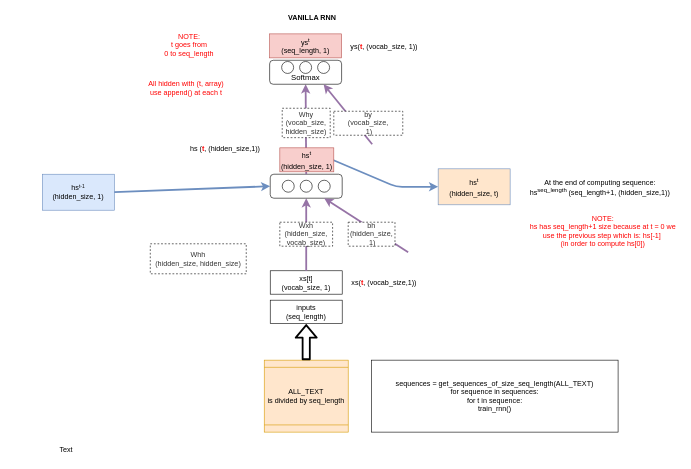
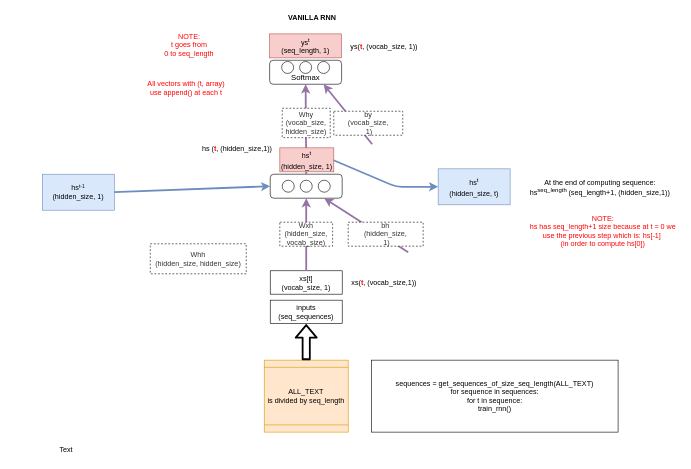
  <mxCell id="0" />
  <mxCell id="1" parent="0" />
  <mxCell id="2" value="xs[t]&lt;br&gt;(vocab_size, 1)" style="rounded=0;whiteSpace=wrap;html=1;" vertex="1" parent="1"><mxGeometry x="450" y="451" width="120" height="39" as="geometry" /></mxCell>
  <mxCell id="3" value="hs&lt;span style=&quot;font-size: 10px&quot;&gt;&lt;sup&gt;t-1&lt;/sup&gt;&lt;/span&gt;&lt;br&gt;(hidden_size, 1)" style="rounded=0;whiteSpace=wrap;html=1;fillColor=#dae8fc;strokeColor=#6c8ebf;" vertex="1" parent="1"><mxGeometry x="70" y="290" width="120" height="60" as="geometry" /></mxCell>
  <mxCell id="4" value="" style="endArrow=classic;html=1;entryX=0.5;entryY=1;entryDx=0;entryDy=0;exitX=0.5;exitY=0;exitDx=0;exitDy=0;fillColor=#e1d5e7;strokeColor=#9673a6;strokeWidth=3;" edge="1" parent="1" source="2" target="6"><mxGeometry x="0.008" width="50" height="50" relative="1" as="geometry"><mxPoint x="510" y="440" as="sourcePoint" /><mxPoint x="490" y="320" as="targetPoint" /><mxPoint as="offset" /></mxGeometry></mxCell>
  <mxCell id="5" value="" style="group" vertex="1" connectable="0" parent="1"><mxGeometry x="450" y="290" width="120" height="40" as="geometry" /></mxCell>
  <mxCell id="6" value="" style="rounded=1;whiteSpace=wrap;html=1;" vertex="1" parent="5"><mxGeometry width="120" height="40" as="geometry" /></mxCell>
  <mxCell id="7" value="" style="ellipse;whiteSpace=wrap;html=1;aspect=fixed;" vertex="1" parent="5"><mxGeometry x="20" y="10" width="20" height="20" as="geometry" /></mxCell>
  <mxCell id="8" value="" style="ellipse;whiteSpace=wrap;html=1;aspect=fixed;" vertex="1" parent="5"><mxGeometry x="50" y="10" width="20" height="20" as="geometry" /></mxCell>
  <mxCell id="9" value="" style="ellipse;whiteSpace=wrap;html=1;aspect=fixed;" vertex="1" parent="5"><mxGeometry x="80" y="10" width="20" height="20" as="geometry" /></mxCell>
  <mxCell id="10" value="" style="endArrow=classic;html=1;entryX=0.75;entryY=1;entryDx=0;entryDy=0;fillColor=#e1d5e7;strokeColor=#9673a6;strokeWidth=3;" edge="1" parent="1" target="6"><mxGeometry width="50" height="50" relative="1" as="geometry"><mxPoint x="680" y="420" as="sourcePoint" /><mxPoint x="660" y="400" as="targetPoint" /></mxGeometry></mxCell>
  <mxCell id="11" value="" style="endArrow=classic;html=1;fillColor=#dae8fc;strokeColor=#6c8ebf;exitX=1;exitY=0.5;exitDx=0;exitDy=0;strokeWidth=3;entryX=0;entryY=0.5;entryDx=0;entryDy=0;" edge="1" parent="1" source="3" target="6"><mxGeometry x="-0.188" y="110" width="50" height="50" relative="1" as="geometry"><mxPoint x="570" y="440" as="sourcePoint" /><mxPoint x="390" y="310" as="targetPoint" /><mxPoint as="offset" /></mxGeometry></mxCell>
  <mxCell id="12" value="" style="endArrow=classic;html=1;fillColor=#e1d5e7;strokeColor=#9673a6;strokeWidth=3;exitX=0.5;exitY=0;exitDx=0;exitDy=0;entryX=0.5;entryY=1;entryDx=0;entryDy=0;" edge="1" parent="1" source="6" target="19"><mxGeometry width="50" height="50" relative="1" as="geometry"><mxPoint x="510" y="230" as="sourcePoint" /><mxPoint x="510" y="170" as="targetPoint" /></mxGeometry></mxCell>
  <mxCell id="13" value="&lt;span style=&quot;color: rgb(51 , 51 , 51)&quot;&gt;Whh&lt;/span&gt;&lt;br style=&quot;color: rgb(51 , 51 , 51)&quot;&gt;&lt;span style=&quot;color: rgb(51 , 51 , 51)&quot;&gt;(hidden_size,&amp;nbsp;&lt;/span&gt;&lt;span style=&quot;color: rgb(51 , 51 , 51)&quot;&gt;hidden_size&lt;/span&gt;&lt;span style=&quot;color: rgb(51 , 51 , 51)&quot;&gt;)&lt;/span&gt;" style="text;html=1;strokeColor=#000000;fillColor=#ffffff;align=center;verticalAlign=middle;whiteSpace=wrap;rounded=0;connectable=0;dashed=1;" vertex="1" parent="1"><mxGeometry x="250" y="406" width="160" height="50" as="geometry" /></mxCell>
  <mxCell id="14" value="&lt;span style=&quot;color: rgb(51 , 51 , 51)&quot;&gt;Wxh&lt;/span&gt;&lt;br style=&quot;color: rgb(51 , 51 , 51)&quot;&gt;&lt;span style=&quot;color: rgb(51 , 51 , 51)&quot;&gt;(hidden_size, vocab_size)&lt;/span&gt;" style="text;html=1;strokeColor=#000000;fillColor=#ffffff;align=center;verticalAlign=middle;whiteSpace=wrap;rounded=0;connectable=0;dashed=1;" vertex="1" parent="1"><mxGeometry x="466" y="370" width="88" height="40" as="geometry" /></mxCell>
- <mxCell id="15" value="&lt;span style=&quot;color: rgb(51 , 51 , 51)&quot;&gt;bh&lt;/span&gt;&lt;br style=&quot;color: rgb(51 , 51 , 51)&quot;&gt;&lt;span style=&quot;color: rgb(51 , 51 , 51)&quot;&gt;(hidden_size,&lt;br&gt;&amp;nbsp;1)&lt;/span&gt;" style="text;html=1;strokeColor=#000000;fillColor=#ffffff;align=center;verticalAlign=middle;whiteSpace=wrap;rounded=0;connectable=0;dashed=1;" vertex="1" parent="1"><mxGeometry x="580" y="370" width="78" height="40" as="geometry" /></mxCell>
+ <mxCell id="15" value="&lt;span style=&quot;color: rgb(51 , 51 , 51)&quot;&gt;bh&lt;/span&gt;&lt;br style=&quot;color: rgb(51 , 51 , 51)&quot;&gt;&lt;span style=&quot;color: rgb(51 , 51 , 51)&quot;&gt;(hidden_size,&lt;br&gt;&amp;nbsp;1)&lt;/span&gt;" style="text;html=1;strokeColor=#000000;fillColor=#ffffff;align=center;verticalAlign=middle;whiteSpace=wrap;rounded=0;connectable=0;dashed=1;" vertex="1" parent="1"><mxGeometry x="580" y="370" width="125" height="40" as="geometry" /></mxCell>
  <mxCell id="16" value="ys&lt;sup&gt;t&lt;/sup&gt;&lt;br&gt;(seq_length, 1)" style="rounded=0;whiteSpace=wrap;html=1;fillColor=#f8cecc;strokeColor=#b85450;" vertex="1" parent="1"><mxGeometry x="449" y="56" width="120" height="40" as="geometry" /></mxCell>
  <mxCell id="17" value="&lt;span style=&quot;color: rgb(51 , 51 , 51)&quot;&gt;Why&lt;/span&gt;&lt;br style=&quot;color: rgb(51 , 51 , 51)&quot;&gt;&lt;span style=&quot;color: rgb(51 , 51 , 51)&quot;&gt;(&lt;/span&gt;&lt;span style=&quot;color: rgb(51 , 51 , 51)&quot;&gt;vocab_size,&lt;/span&gt;&lt;span style=&quot;color: rgb(51 , 51 , 51)&quot;&gt;&lt;br&gt;hidden_size)&lt;/span&gt;" style="text;html=1;strokeColor=#000000;fillColor=#ffffff;align=center;verticalAlign=middle;whiteSpace=wrap;rounded=0;dashed=1;connectable=0;" vertex="1" parent="1"><mxGeometry x="470" y="180" width="80" height="49" as="geometry" /></mxCell>
  <mxCell id="18" value="" style="group" vertex="1" connectable="0" parent="1"><mxGeometry x="449" y="100" width="120" height="40" as="geometry" /></mxCell>
  <mxCell id="19" value="&lt;br&gt;&lt;sub&gt;&lt;font style=&quot;font-size: 13px&quot;&gt;Softmax&lt;/font&gt;&lt;/sub&gt;" style="rounded=1;whiteSpace=wrap;html=1;" vertex="1" parent="18"><mxGeometry width="120" height="40" as="geometry" /></mxCell>
  <mxCell id="20" value="" style="ellipse;whiteSpace=wrap;html=1;aspect=fixed;" vertex="1" parent="18"><mxGeometry x="20" y="2" width="20" height="20" as="geometry" /></mxCell>
  <mxCell id="21" value="" style="ellipse;whiteSpace=wrap;html=1;aspect=fixed;" vertex="1" parent="18"><mxGeometry x="50" y="2" width="20" height="20" as="geometry" /></mxCell>
  <mxCell id="22" value="" style="ellipse;whiteSpace=wrap;html=1;aspect=fixed;" vertex="1" parent="18"><mxGeometry x="80" y="2" width="20" height="20" as="geometry" /></mxCell>
  <mxCell id="23" value="" style="endArrow=classic;html=1;strokeWidth=3;entryX=0;entryY=0.5;entryDx=0;entryDy=0;fillColor=#dae8fc;strokeColor=#6c8ebf;" edge="1" parent="1" target="24"><mxGeometry width="50" height="50" relative="1" as="geometry"><mxPoint x="540" y="260" as="sourcePoint" /><mxPoint x="810" y="310" as="targetPoint" /><Array as="points"><mxPoint x="660" y="311" /></Array></mxGeometry></mxCell>
- <mxCell id="24" value="hs&lt;sup&gt;t&lt;/sup&gt;&lt;sub&gt;&lt;br&gt;&lt;/sub&gt;(hidden_size, t)" style="rounded=0;whiteSpace=wrap;html=1;fillColor=#ffe6cc;strokeColor=#6c8ebf;" vertex="1" parent="1"><mxGeometry x="730" y="281" width="120" height="60" as="geometry" /></mxCell>
+ <mxCell id="24" value="hs&lt;sup&gt;t&lt;/sup&gt;&lt;sub&gt;&lt;br&gt;&lt;/sub&gt;(hidden_size, t)" style="rounded=0;whiteSpace=wrap;html=1;fillColor=#dae8fc;strokeColor=#6c8ebf;" vertex="1" parent="1"><mxGeometry x="730" y="281" width="120" height="60" as="geometry" /></mxCell>
  <mxCell id="25" value="hs&lt;sup&gt;t&lt;/sup&gt;&lt;sub&gt;&lt;br&gt;&lt;/sub&gt;(hidden_size, 1)" style="rounded=0;whiteSpace=wrap;html=1;strokeColor=#b85450;fillColor=#f8cecc;connectable=0;" vertex="1" parent="1"><mxGeometry x="466" y="246" width="90" height="40" as="geometry" /></mxCell>
- <mxCell id="26" value="inputs&lt;br&gt;(seq_length)" style="rounded=0;whiteSpace=wrap;html=1;" vertex="1" parent="1"><mxGeometry x="450" y="500" width="120" height="39" as="geometry" /></mxCell>
+ <mxCell id="26" value="inputs&lt;br&gt;(seq_sequences)" style="rounded=0;whiteSpace=wrap;html=1;" vertex="1" parent="1"><mxGeometry x="450" y="500" width="120" height="39" as="geometry" /></mxCell>
  <mxCell id="27" value="" style="endArrow=classic;html=1;fillColor=#e1d5e7;strokeColor=#9673a6;strokeWidth=3;entryX=0.75;entryY=1;entryDx=0;entryDy=0;" edge="1" parent="1" target="19"><mxGeometry width="50" height="50" relative="1" as="geometry"><mxPoint x="620" y="240" as="sourcePoint" /><mxPoint x="519" y="150" as="targetPoint" /></mxGeometry></mxCell>
  <mxCell id="28" value="&lt;span style=&quot;color: rgb(51 , 51 , 51)&quot;&gt;by&lt;/span&gt;&lt;br style=&quot;color: rgb(51 , 51 , 51)&quot;&gt;&lt;span style=&quot;color: rgb(51 , 51 , 51)&quot;&gt;(vocab_size,&lt;br&gt;&amp;nbsp;1)&lt;/span&gt;" style="text;html=1;strokeColor=#000000;fillColor=#ffffff;align=center;verticalAlign=middle;whiteSpace=wrap;rounded=0;connectable=0;dashed=1;" vertex="1" parent="1"><mxGeometry x="556" y="185" width="115" height="40" as="geometry" /></mxCell>
  <mxCell id="29" value="At the end of computing sequence:&lt;br&gt;hs&lt;sup&gt;seq_length&amp;nbsp;&lt;/sup&gt;(seq_length+1, (hidden_size,1))" style="rounded=0;whiteSpace=wrap;html=1;strokeColor=none;fillColor=#ffffff;" vertex="1" parent="1"><mxGeometry x="870" y="276" width="260" height="71" as="geometry" /></mxCell>
  <mxCell id="30" value="xs(&lt;b&gt;&lt;font color=&quot;#ff0000&quot;&gt;t&lt;/font&gt;&lt;/b&gt;, (vocab_size,1))" style="rounded=0;whiteSpace=wrap;html=1;strokeColor=none;" vertex="1" parent="1"><mxGeometry x="580" y="451" width="120" height="39" as="geometry" /></mxCell>
- <mxCell id="31" value="&lt;font style=&quot;font-size: 12px&quot;&gt;hs&amp;nbsp;(&lt;font color=&quot;#ff0000&quot;&gt;&lt;b&gt;t&lt;/b&gt;&lt;/font&gt;,&amp;nbsp;(hidden_size,1))&lt;/font&gt;" style="rounded=0;whiteSpace=wrap;html=1;strokeColor=none;fillColor=#ffffff;" vertex="1" parent="1"><mxGeometry x="310" y="220" width="130" height="56" as="geometry" /></mxCell>
+ <mxCell id="31" value="&lt;font style=&quot;font-size: 12px&quot;&gt;hs&amp;nbsp;(&lt;font color=&quot;#ff0000&quot;&gt;&lt;b&gt;t&lt;/b&gt;&lt;/font&gt;,&amp;nbsp;(hidden_size,1))&lt;/font&gt;" style="rounded=0;whiteSpace=wrap;html=1;strokeColor=none;fillColor=#ffffff;" vertex="1" parent="1"><mxGeometry x="330" y="220" width="130" height="56" as="geometry" /></mxCell>
  <mxCell id="32" value="ALL_TEXT&lt;br&gt;is divided by seq_length" style="shape=process;whiteSpace=wrap;html=1;backgroundOutline=1;strokeColor=#d79b00;fillColor=#ffe6cc;direction=south;" vertex="1" parent="1"><mxGeometry x="440" y="600" width="140" height="120" as="geometry" /></mxCell>
  <mxCell id="33" value="" style="shape=flexArrow;endArrow=classic;html=1;strokeWidth=3;exitX=0;exitY=0.5;exitDx=0;exitDy=0;" edge="1" parent="1" source="32"><mxGeometry width="50" height="50" relative="1" as="geometry"><mxPoint x="480" y="600" as="sourcePoint" /><mxPoint x="510" y="540" as="targetPoint" /></mxGeometry></mxCell>
  <mxCell id="34" value="sequences = get_sequences_of_size_seq_length(ALL_TEXT)&lt;br&gt;for sequence&amp;nbsp;in sequences:&lt;br&gt;for t in sequence:&lt;br&gt;train_rnn()" style="rounded=0;whiteSpace=wrap;html=1;" vertex="1" parent="1"><mxGeometry x="619" y="600" width="411" height="120" as="geometry" /></mxCell>
  <mxCell id="35" value="ys(&lt;font color=&quot;#ff0000&quot;&gt;&lt;b&gt;t&lt;/b&gt;&lt;/font&gt;, (vocab_size, 1))" style="rounded=0;whiteSpace=wrap;html=1;strokeColor=none;" vertex="1" parent="1"><mxGeometry x="580" y="57" width="120" height="39" as="geometry" /></mxCell>
  <mxCell id="36" value="Text" style="text;html=1;strokeColor=none;fillColor=none;align=center;verticalAlign=middle;whiteSpace=wrap;rounded=0;" vertex="1" parent="1"><mxGeometry x="90" y="740" width="40" height="20" as="geometry" /></mxCell>
  <mxCell id="37" value="NOTE:&lt;br&gt;t goes from&lt;br&gt;0 to seq_length" style="text;html=1;strokeColor=none;fillColor=none;align=center;verticalAlign=middle;whiteSpace=wrap;rounded=0;fontColor=#FF0000;" vertex="1" parent="1"><mxGeometry x="270" y="50" width="90" height="50" as="geometry" /></mxCell>
  <mxCell id="38" value="NOTE:&lt;br&gt;hs has seq_length+1 size because at t = 0 we use the previous step which is: hs[-1]&amp;nbsp;&lt;br&gt;(in order to compute hs[0])" style="text;html=1;strokeColor=none;fillColor=none;align=center;verticalAlign=middle;whiteSpace=wrap;rounded=0;fontColor=#FF0000;" vertex="1" parent="1"><mxGeometry x="880" y="360" width="250" height="50" as="geometry" /></mxCell>
  <mxCell id="39" value="VANILLA RNN" style="text;html=1;strokeColor=none;fillColor=none;align=center;verticalAlign=middle;whiteSpace=wrap;rounded=0;fontColor=#000000;fontStyle=1" vertex="1" parent="1"><mxGeometry x="20" y="20" width="1000" height="20" as="geometry" /></mxCell>
- <mxCell id="40" value="All hidden with (t, array)&lt;br&gt;use&amp;nbsp;append() at each t" style="text;html=1;strokeColor=none;fillColor=none;align=center;verticalAlign=middle;whiteSpace=wrap;rounded=0;fontColor=#FF0000;" vertex="1" parent="1"><mxGeometry x="220" y="122" width="180" height="50" as="geometry" /></mxCell>
+ <mxCell id="40" value="All vectors with (t, array)&lt;br&gt;use&amp;nbsp;append() at each t" style="text;html=1;strokeColor=none;fillColor=none;align=center;verticalAlign=middle;whiteSpace=wrap;rounded=0;fontColor=#FF0000;" vertex="1" parent="1"><mxGeometry x="220" y="122" width="180" height="50" as="geometry" /></mxCell>
